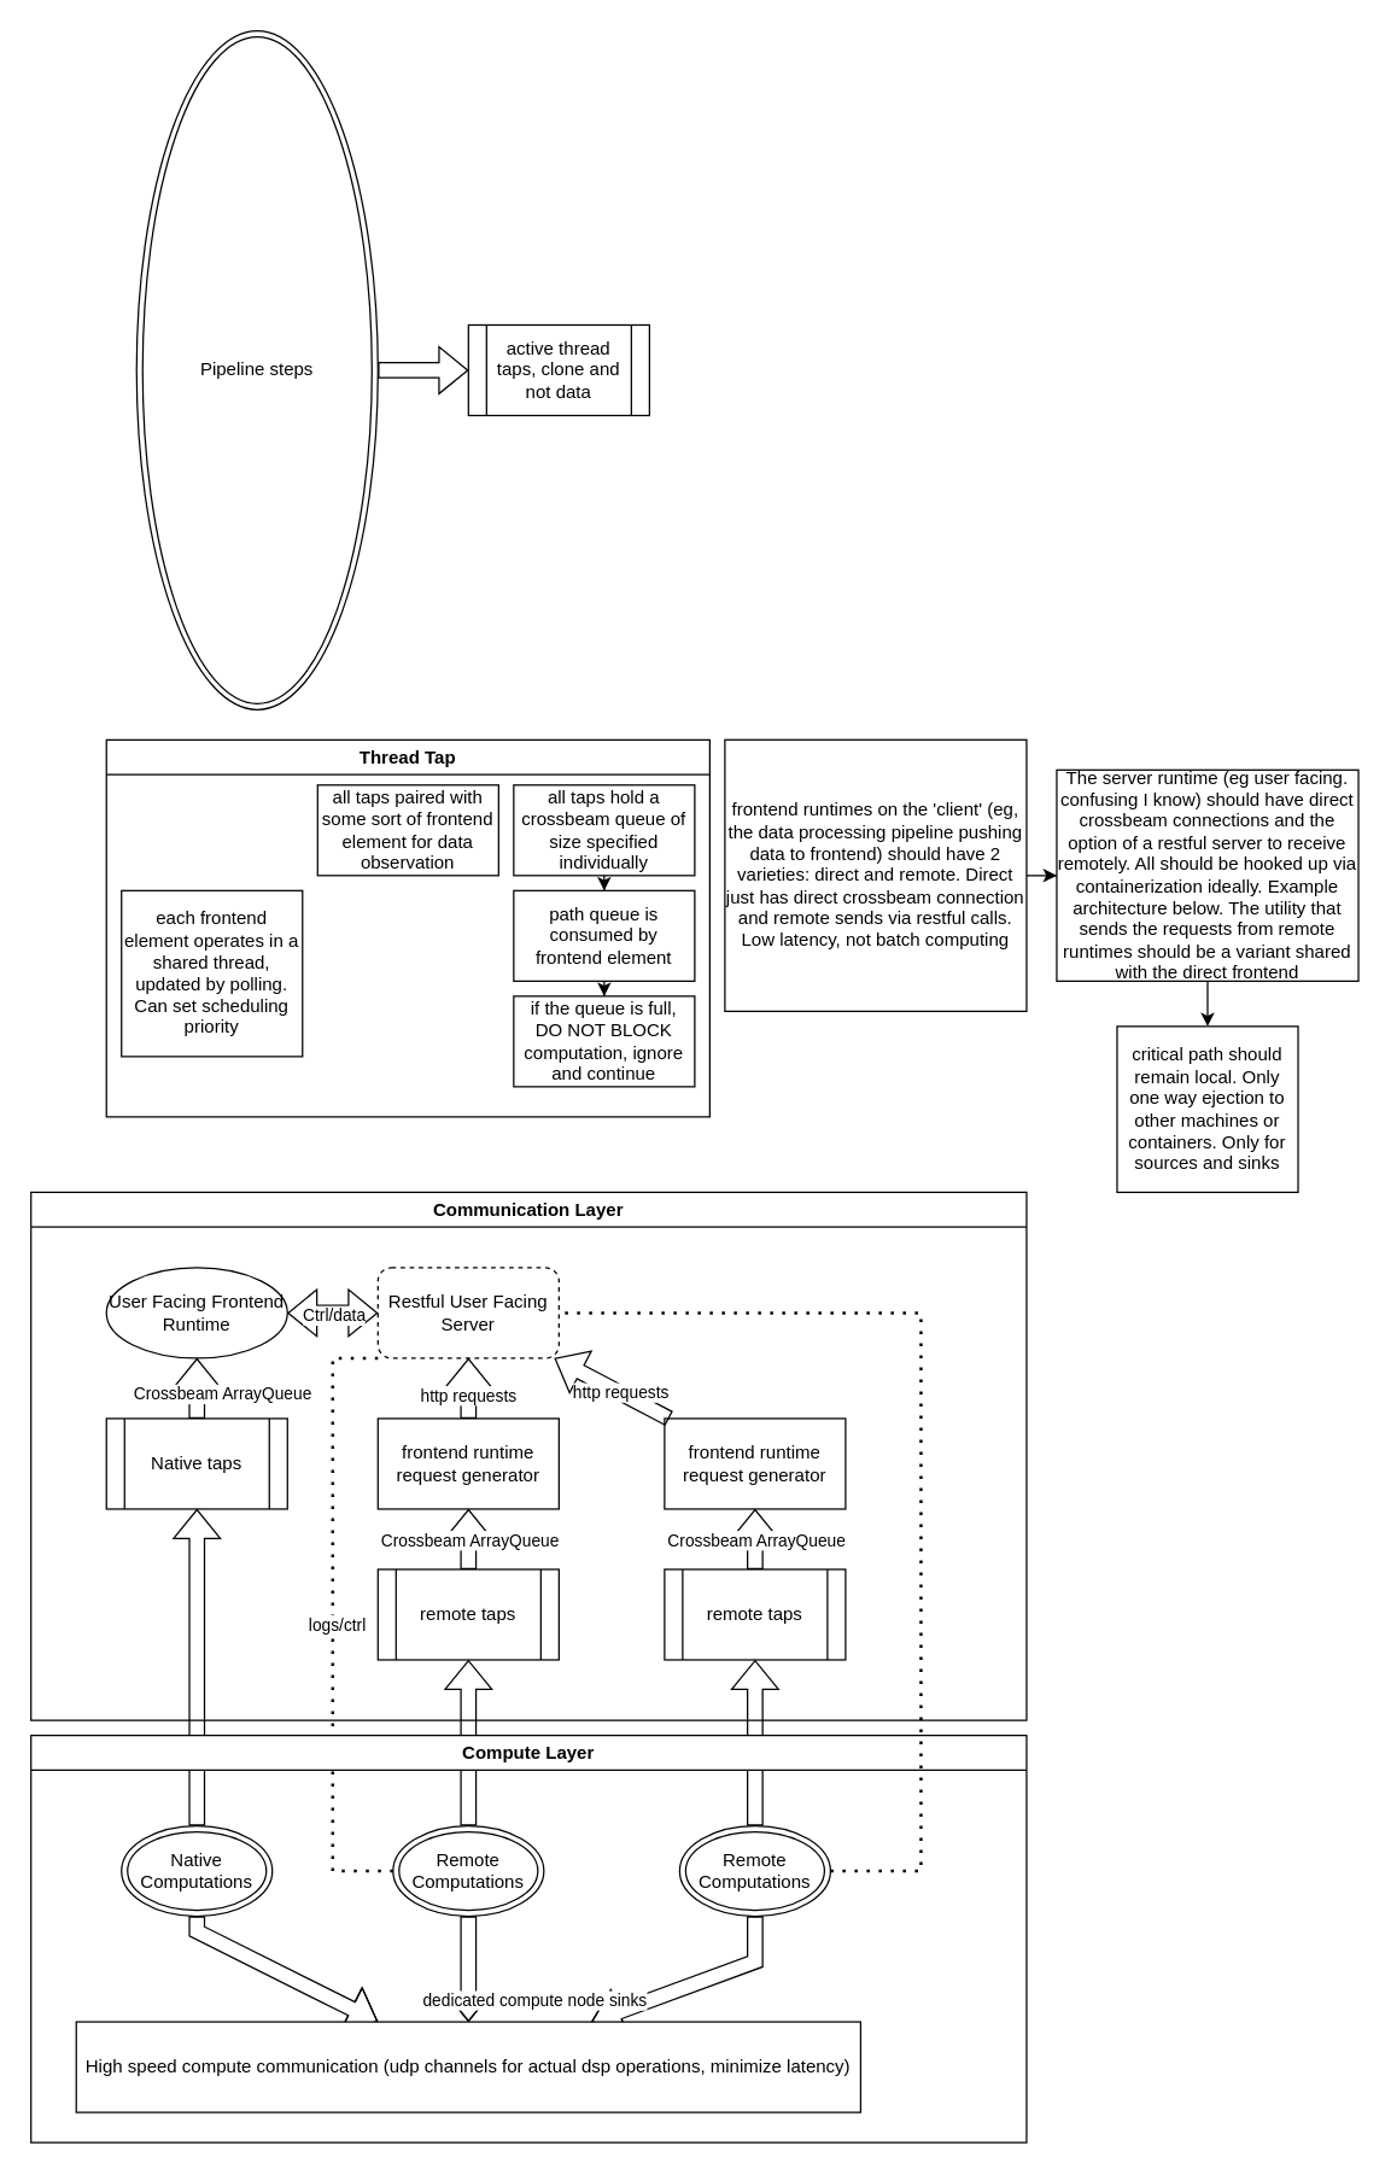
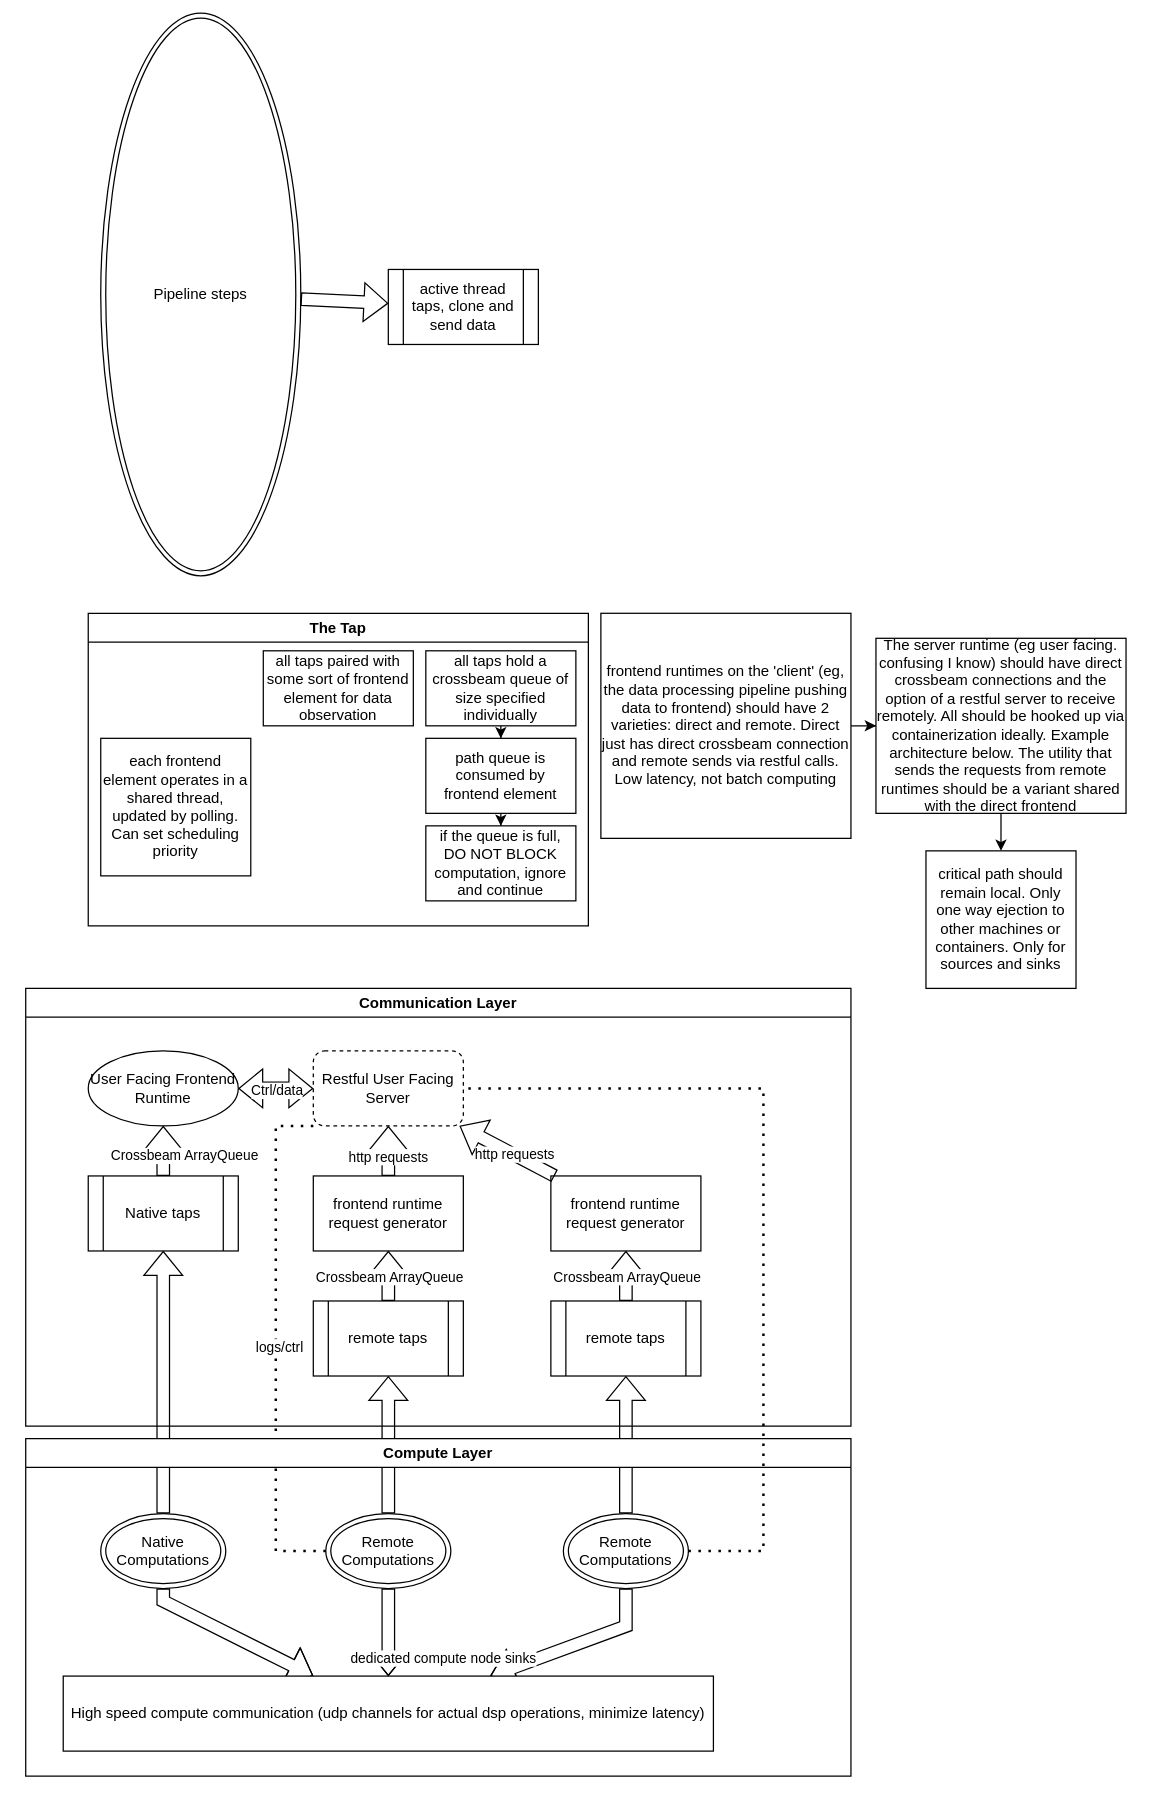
  <mxCell id="0" />
  <mxCell id="1" parent="0" />
- <mxCell id="2" value="Pipeline steps" style="ellipse;shape=doubleEllipse;whiteSpace=wrap;html=1;" vertex="1" parent="1"><mxGeometry x="90" y="20" width="160" height="450" as="geometry" /></mxCell>
- <mxCell id="3" value="active thread taps, clone and not data" style="shape=process;whiteSpace=wrap;html=1;backgroundOutline=1;" vertex="1" parent="1"><mxGeometry x="310" y="215" width="120" height="60" as="geometry" /></mxCell>
+ <mxCell id="2" value="Pipeline steps" style="ellipse;shape=doubleEllipse;whiteSpace=wrap;html=1;" vertex="1" parent="1"><mxGeometry x="80" y="10" width="160" height="450" as="geometry" /></mxCell>
+ <mxCell id="3" value="active thread taps, clone and send data" style="shape=process;whiteSpace=wrap;html=1;backgroundOutline=1;" vertex="1" parent="1"><mxGeometry x="310" y="215" width="120" height="60" as="geometry" /></mxCell>
  <mxCell id="4" value="" style="shape=flexArrow;endArrow=classic;html=1;rounded=0;" edge="1" parent="1" source="2" target="3"><mxGeometry width="50" height="50" relative="1" as="geometry"><mxPoint x="350" y="320" as="sourcePoint" /><mxPoint x="400" y="270" as="targetPoint" /></mxGeometry></mxCell>
- <mxCell id="5" value="Thread Tap" style="swimlane;whiteSpace=wrap;html=1;" vertex="1" parent="1"><mxGeometry x="70" y="490" width="400" height="250" as="geometry" /></mxCell>
+ <mxCell id="5" value="The Tap" style="swimlane;whiteSpace=wrap;html=1;" vertex="1" parent="1"><mxGeometry x="70" y="490" width="400" height="250" as="geometry" /></mxCell>
  <mxCell id="6" value="all taps paired with some sort of frontend element for data observation" style="rounded=0;whiteSpace=wrap;html=1;" vertex="1" parent="5"><mxGeometry x="140" y="30" width="120" height="60" as="geometry" /></mxCell>
  <mxCell id="7" value="" style="edgeStyle=orthogonalEdgeStyle;rounded=0;orthogonalLoop=1;jettySize=auto;html=1;" edge="1" parent="5" source="8" target="10"><mxGeometry relative="1" as="geometry" /></mxCell>
  <mxCell id="8" value="all taps hold a crossbeam queue of size specified individually" style="rounded=0;whiteSpace=wrap;html=1;" vertex="1" parent="5"><mxGeometry x="270" y="30" width="120" height="60" as="geometry" /></mxCell>
  <mxCell id="9" value="" style="edgeStyle=orthogonalEdgeStyle;rounded=0;orthogonalLoop=1;jettySize=auto;html=1;" edge="1" parent="5" source="10" target="11"><mxGeometry relative="1" as="geometry" /></mxCell>
  <mxCell id="10" value="path queue is consumed by frontend element" style="whiteSpace=wrap;html=1;rounded=0;" vertex="1" parent="5"><mxGeometry x="270" y="100" width="120" height="60" as="geometry" /></mxCell>
  <mxCell id="11" value="if the queue is full, DO NOT BLOCK computation, ignore and continue" style="whiteSpace=wrap;html=1;rounded=0;" vertex="1" parent="5"><mxGeometry x="270" y="170" width="120" height="60" as="geometry" /></mxCell>
  <mxCell id="12" value="each frontend element operates in a shared thread, updated by polling. Can set scheduling priority" style="rounded=0;whiteSpace=wrap;html=1;" vertex="1" parent="5"><mxGeometry x="10" y="100" width="120" height="110" as="geometry" /></mxCell>
  <mxCell id="13" value="" style="edgeStyle=orthogonalEdgeStyle;rounded=0;orthogonalLoop=1;jettySize=auto;html=1;" edge="1" parent="1" source="14" target="16"><mxGeometry relative="1" as="geometry" /></mxCell>
  <mxCell id="14" value="frontend runtimes on the 'client' (eg, the data processing pipeline pushing data to frontend) should have 2 varieties: direct and remote. Direct just has direct crossbeam connection and remote sends via restful calls. Low latency, not batch computing" style="rounded=0;whiteSpace=wrap;html=1;" vertex="1" parent="1"><mxGeometry x="480" y="490" width="200" height="180" as="geometry" /></mxCell>
  <mxCell id="15" value="" style="edgeStyle=orthogonalEdgeStyle;rounded=0;orthogonalLoop=1;jettySize=auto;html=1;" edge="1" parent="1" source="16" target="52"><mxGeometry relative="1" as="geometry" /></mxCell>
  <mxCell id="16" value="The server runtime (eg user facing. confusing I know) should have direct crossbeam connections and the option of a restful server to receive remotely. All should be hooked up via containerization ideally. Example architecture below. The utility that sends the requests from remote runtimes should be a variant shared with the direct frontend" style="whiteSpace=wrap;html=1;rounded=0;" vertex="1" parent="1"><mxGeometry x="700" y="510" width="200" height="140" as="geometry" /></mxCell>
  <mxCell id="17" value="User Facing Frontend Runtime" style="ellipse;whiteSpace=wrap;html=1;" vertex="1" parent="1"><mxGeometry x="70" y="840" width="120" height="60" as="geometry" /></mxCell>
  <mxCell id="18" value="Native taps" style="shape=process;whiteSpace=wrap;html=1;backgroundOutline=1;" vertex="1" parent="1"><mxGeometry x="70" y="940" width="120" height="60" as="geometry" /></mxCell>
  <mxCell id="19" value="Native Computations" style="ellipse;shape=doubleEllipse;whiteSpace=wrap;html=1;" vertex="1" parent="1"><mxGeometry x="80" y="1210" width="100" height="60" as="geometry" /></mxCell>
  <mxCell id="20" value="" style="shape=flexArrow;endArrow=classic;html=1;rounded=0;" edge="1" parent="1" source="19" target="18"><mxGeometry width="50" height="50" relative="1" as="geometry"><mxPoint x="170" y="850" as="sourcePoint" /><mxPoint x="220" y="800" as="targetPoint" /></mxGeometry></mxCell>
  <mxCell id="21" value="" style="shape=flexArrow;endArrow=classic;html=1;rounded=0;" edge="1" parent="1" source="18" target="17"><mxGeometry width="50" height="50" relative="1" as="geometry"><mxPoint x="170" y="850" as="sourcePoint" /><mxPoint x="220" y="800" as="targetPoint" /></mxGeometry></mxCell>
  <mxCell id="22" value="Crossbeam ArrayQueue" style="edgeLabel;html=1;align=center;verticalAlign=middle;resizable=0;points=[];" vertex="1" connectable="0" parent="21"><mxGeometry x="-0.15" y="-16" relative="1" as="geometry"><mxPoint as="offset" /></mxGeometry></mxCell>
  <mxCell id="23" value="Restful User Facing Server" style="rounded=1;whiteSpace=wrap;html=1;dashed=1;" vertex="1" parent="1"><mxGeometry x="250" y="840" width="120" height="60" as="geometry" /></mxCell>
  <mxCell id="24" value="remote taps" style="shape=process;whiteSpace=wrap;html=1;backgroundOutline=1;" vertex="1" parent="1"><mxGeometry x="250" y="1040" width="120" height="60" as="geometry" /></mxCell>
  <mxCell id="25" value="remote taps" style="shape=process;whiteSpace=wrap;html=1;backgroundOutline=1;" vertex="1" parent="1"><mxGeometry x="440" y="1040" width="120" height="60" as="geometry" /></mxCell>
  <mxCell id="26" value="frontend runtime request generator" style="rounded=0;whiteSpace=wrap;html=1;" vertex="1" parent="1"><mxGeometry x="250" y="940" width="120" height="60" as="geometry" /></mxCell>
  <mxCell id="27" value="" style="shape=flexArrow;endArrow=classic;html=1;rounded=0;" edge="1" parent="1" source="24" target="26"><mxGeometry width="50" height="50" relative="1" as="geometry"><mxPoint x="400" y="1090" as="sourcePoint" /><mxPoint x="400" y="1040" as="targetPoint" /></mxGeometry></mxCell>
  <mxCell id="28" value="frontend runtime request generator" style="rounded=0;whiteSpace=wrap;html=1;" vertex="1" parent="1"><mxGeometry x="440" y="940" width="120" height="60" as="geometry" /></mxCell>
  <mxCell id="29" value="" style="shape=flexArrow;endArrow=classic;startArrow=classic;html=1;rounded=0;" edge="1" parent="1" source="17" target="23"><mxGeometry width="100" height="100" relative="1" as="geometry"><mxPoint x="310" y="970" as="sourcePoint" /><mxPoint x="410" y="870" as="targetPoint" /></mxGeometry></mxCell>
  <mxCell id="30" value="Ctrl/data" style="edgeLabel;html=1;align=center;verticalAlign=middle;resizable=0;points=[];" vertex="1" connectable="0" parent="29"><mxGeometry y="-1" relative="1" as="geometry"><mxPoint as="offset" /></mxGeometry></mxCell>
  <mxCell id="31" value="Remote Computations" style="ellipse;shape=doubleEllipse;whiteSpace=wrap;html=1;" vertex="1" parent="1"><mxGeometry x="260" y="1210" width="100" height="60" as="geometry" /></mxCell>
  <mxCell id="32" value="Remote Computations" style="ellipse;shape=doubleEllipse;whiteSpace=wrap;html=1;" vertex="1" parent="1"><mxGeometry x="450" y="1210" width="100" height="60" as="geometry" /></mxCell>
  <mxCell id="33" value="" style="shape=flexArrow;endArrow=classic;html=1;rounded=0;" edge="1" parent="1" source="31" target="24"><mxGeometry width="50" height="50" relative="1" as="geometry"><mxPoint x="130" y="1070" as="sourcePoint" /><mxPoint x="130" y="1020" as="targetPoint" /></mxGeometry></mxCell>
  <mxCell id="34" value="" style="shape=flexArrow;endArrow=classic;html=1;rounded=0;" edge="1" parent="1" source="32" target="25"><mxGeometry width="50" height="50" relative="1" as="geometry"><mxPoint x="400" y="1140" as="sourcePoint" /><mxPoint x="400" y="1110" as="targetPoint" /></mxGeometry></mxCell>
  <mxCell id="35" value="" style="shape=flexArrow;endArrow=classic;html=1;rounded=0;" edge="1" parent="1" source="25" target="28"><mxGeometry width="50" height="50" relative="1" as="geometry"><mxPoint x="590" y="1050" as="sourcePoint" /><mxPoint x="590" y="1020" as="targetPoint" /></mxGeometry></mxCell>
  <mxCell id="36" value="" style="shape=flexArrow;endArrow=classic;html=1;rounded=0;" edge="1" parent="1" source="26" target="23"><mxGeometry width="50" height="50" relative="1" as="geometry"><mxPoint x="440" y="910" as="sourcePoint" /><mxPoint x="440" y="880" as="targetPoint" /></mxGeometry></mxCell>
  <mxCell id="37" value="http requests" style="edgeLabel;html=1;align=center;verticalAlign=middle;resizable=0;points=[];" vertex="1" connectable="0" parent="36"><mxGeometry x="-0.2" y="1" relative="1" as="geometry"><mxPoint as="offset" /></mxGeometry></mxCell>
  <mxCell id="38" value="" style="shape=flexArrow;endArrow=classic;html=1;rounded=0;" edge="1" parent="1" source="28" target="23"><mxGeometry width="50" height="50" relative="1" as="geometry"><mxPoint x="500" y="920" as="sourcePoint" /><mxPoint x="500" y="890" as="targetPoint" /></mxGeometry></mxCell>
  <mxCell id="39" value="http requests" style="edgeLabel;html=1;align=center;verticalAlign=middle;resizable=0;points=[];" vertex="1" connectable="0" parent="38"><mxGeometry x="-0.136" relative="1" as="geometry"><mxPoint as="offset" /></mxGeometry></mxCell>
  <mxCell id="40" value="" style="endArrow=none;dashed=1;html=1;dashPattern=1 3;strokeWidth=2;rounded=0;exitX=0;exitY=1;exitDx=0;exitDy=0;entryX=0;entryY=0.5;entryDx=0;entryDy=0;" edge="1" parent="1" source="23" target="31"><mxGeometry width="50" height="50" relative="1" as="geometry"><mxPoint x="330" y="940" as="sourcePoint" /><mxPoint x="250" y="1150" as="targetPoint" /><Array as="points"><mxPoint x="220" y="900" /><mxPoint x="220" y="1240" /></Array></mxGeometry></mxCell>
  <mxCell id="41" value="logs/ctrl" style="edgeLabel;html=1;align=center;verticalAlign=middle;resizable=0;points=[];" vertex="1" connectable="0" parent="40"><mxGeometry x="0.006" y="2" relative="1" as="geometry"><mxPoint as="offset" /></mxGeometry></mxCell>
  <mxCell id="42" value="Crossbeam ArrayQueue" style="edgeLabel;html=1;align=center;verticalAlign=middle;resizable=0;points=[];" vertex="1" connectable="0" parent="1"><mxGeometry x="310" y="1020" as="geometry" /></mxCell>
  <mxCell id="43" value="Crossbeam ArrayQueue" style="edgeLabel;html=1;align=center;verticalAlign=middle;resizable=0;points=[];" vertex="1" connectable="0" parent="1"><mxGeometry x="500" y="1020" as="geometry" /></mxCell>
  <mxCell id="44" value="" style="shape=flexArrow;endArrow=classic;html=1;rounded=0;" edge="1" parent="1" source="19" target="49"><mxGeometry width="50" height="50" relative="1" as="geometry"><mxPoint x="330" y="1340" as="sourcePoint" /><mxPoint x="380" y="1290" as="targetPoint" /><Array as="points"><mxPoint x="130" y="1280" /></Array></mxGeometry></mxCell>
  <mxCell id="45" value="" style="shape=flexArrow;endArrow=classic;html=1;rounded=0;" edge="1" parent="1" source="31" target="49"><mxGeometry width="50" height="50" relative="1" as="geometry"><mxPoint x="330" y="1340" as="sourcePoint" /><mxPoint x="380" y="1290" as="targetPoint" /><Array as="points"><mxPoint x="310" y="1300" /></Array></mxGeometry></mxCell>
  <mxCell id="46" value="" style="shape=flexArrow;endArrow=classic;html=1;rounded=0;" edge="1" parent="1" source="32" target="49"><mxGeometry width="50" height="50" relative="1" as="geometry"><mxPoint x="430" y="1340" as="sourcePoint" /><mxPoint x="480" y="1290" as="targetPoint" /><Array as="points"><mxPoint x="500" y="1300" /></Array></mxGeometry></mxCell>
  <mxCell id="47" value="dedicated compute node sinks" style="edgeLabel;html=1;align=center;verticalAlign=middle;resizable=0;points=[];" vertex="1" connectable="0" parent="46"><mxGeometry x="-0.176" relative="1" as="geometry"><mxPoint x="-118" y="15" as="offset" /></mxGeometry></mxCell>
  <mxCell id="48" value="Compute Layer" style="swimlane;whiteSpace=wrap;html=1;" vertex="1" parent="1"><mxGeometry x="20" y="1150" width="660" height="270" as="geometry" /></mxCell>
  <mxCell id="49" value="High speed compute communication (udp channels for actual dsp operations, minimize latency)" style="rounded=0;whiteSpace=wrap;html=1;" vertex="1" parent="48"><mxGeometry x="30" y="190" width="520" height="60" as="geometry" /></mxCell>
  <mxCell id="50" value="" style="endArrow=none;dashed=1;html=1;dashPattern=1 3;strokeWidth=2;rounded=0;entryX=1;entryY=0.5;entryDx=0;entryDy=0;exitX=1;exitY=0.5;exitDx=0;exitDy=0;" edge="1" parent="1" source="32" target="23"><mxGeometry width="50" height="50" relative="1" as="geometry"><mxPoint x="330" y="1140" as="sourcePoint" /><mxPoint x="380" y="1090" as="targetPoint" /><Array as="points"><mxPoint x="610" y="1240" /><mxPoint x="610" y="870" /></Array></mxGeometry></mxCell>
  <mxCell id="51" value="Communication Layer" style="swimlane;whiteSpace=wrap;html=1;" vertex="1" parent="1"><mxGeometry x="20" y="790" width="660" height="350" as="geometry" /></mxCell>
  <mxCell id="52" value="critical path should remain local. Only one way ejection to other machines or containers. Only for sources and sinks" style="whiteSpace=wrap;html=1;rounded=0;" vertex="1" parent="1"><mxGeometry x="740" y="680" width="120" height="110" as="geometry" /></mxCell>
